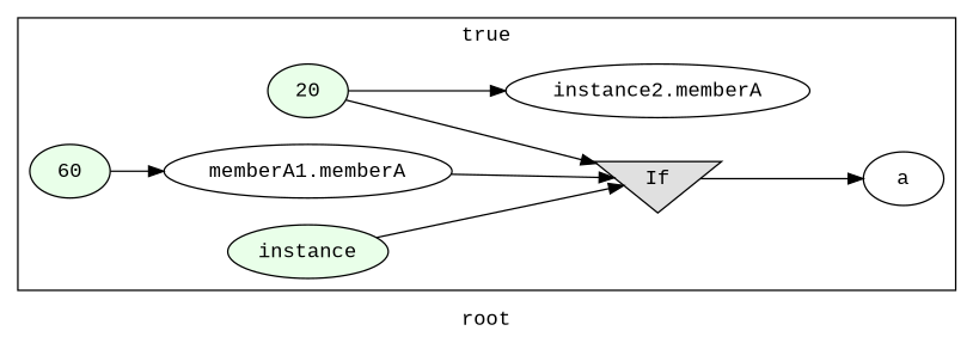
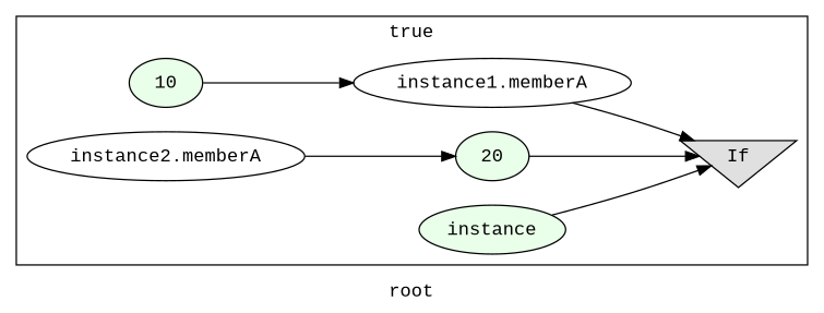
  digraph {
    fontname="Liberation Mono"
    label=root
    rankdir=LR
    node [fontname="Liberation Mono" style=filled]
    edge [fontname="Liberation Mono"]
-   n1 [fillcolor="#E9FFE9" label=60 startinglines=12]
-   n2 [label="memberA1.memberA" startingline=12 style=""]
+   n1 [fillcolor="#E9FFE9" label=10 startinglines=12]
+   n2 [label="instance1.memberA" startingline=12 style=""]
    n3 [fillcolor="#E9FFE9" label=20 startinglines=13]
    n4 [label="instance2.memberA" startingline=13 style=""]
    n5 [fillcolor="#E9FFE9" label=instance startinglines=17]
-   n6 [label=a startingline=22 style=""]
    n7 [fillcolor="#E0E0E0" label=If shape=invtriangle startinglines=22]
    subgraph cluster_1 {
      label=true
      parent=G
      startinglines="2_8_8"
      n1
      n2
      n3
      n4
      n5
-     n6
      n7
    }
    n1 -> n2
    n2 -> n7
-   n3 -> n4
+   n4 -> n3
    n3 -> n7
    n5 -> n7
-   n7 -> n6
  }
